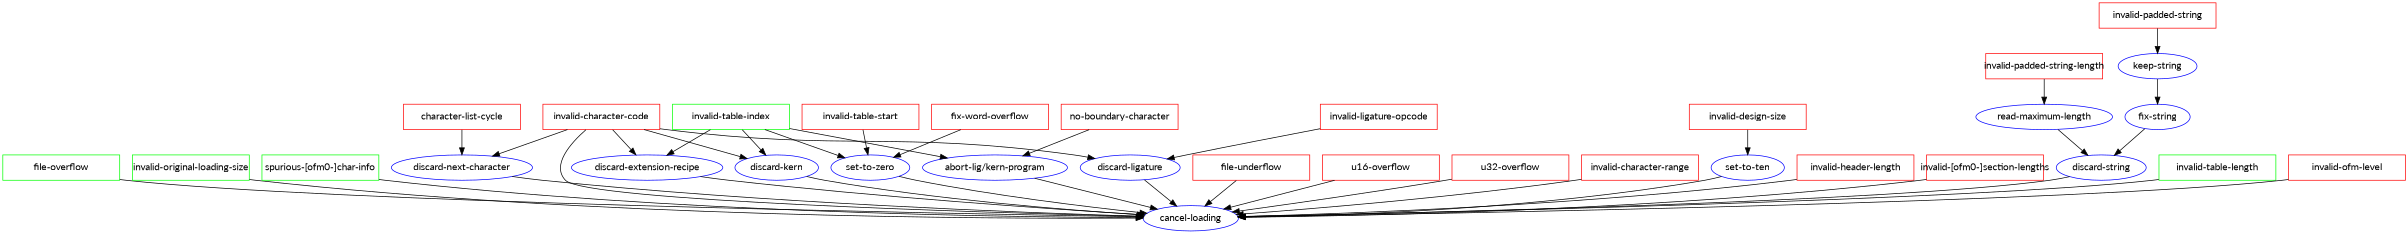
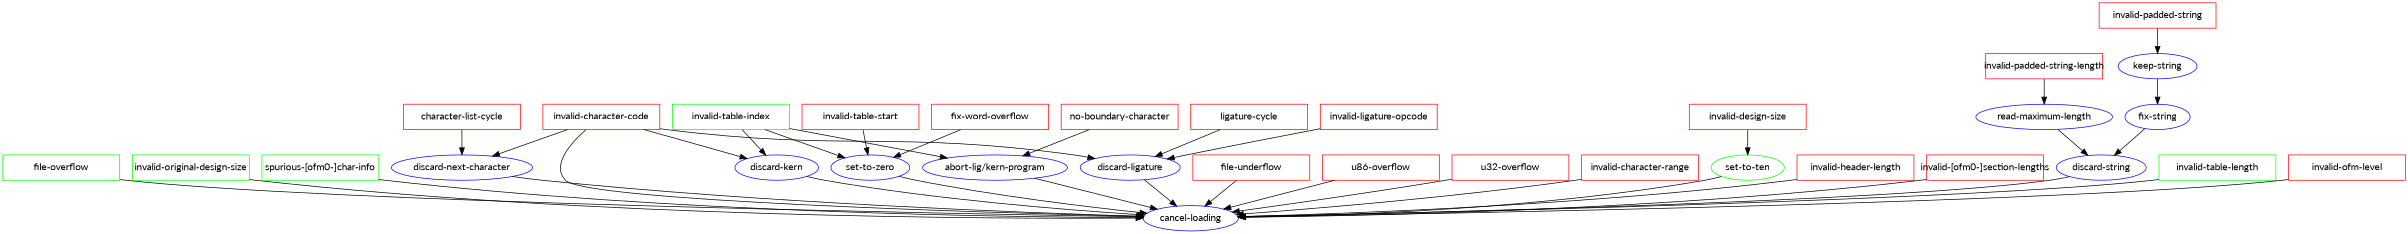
  strict digraph {
    fontname=Lato
    rankdir=TB
    node [color=red fixedsize=true fontname=Lato shape=box]
    edge [fontname=Lato]
    "file-overflow" [color=green width=2.3]
    "cancel-loading" [color=blue shape=ellipse fixedsize=""]
-   "invalid-original-design-size" [color=green width=2.3 label="invalid-original-loading-size"]
+   "invalid-original-design-size" [color=green width=2.3]
    "spurious-[ofm0-]char-info" [color=green width=2.3]
    "character-list-cycle" [width=2.3]
    "discard-next-character" [color=blue shape=ellipse fixedsize=""]
    "file-underflow" [width=2.3]
-   "u16-overflow" [width=2.3]
+   "u16-overflow" [width=2.3 label="u86-overflow"]
    "u32-overflow" [width=2.3]
    "fix-word-overflow" [width=2.3]
    "set-to-zero" [color=blue shape=ellipse fixedsize=""]
    "invalid-padded-string" [width=2.3]
    "keep-string" [color=blue shape=ellipse fixedsize=""]
    "fix-string" [color=blue shape=ellipse fixedsize=""]
    "invalid-character-code" [width=2.3]
-   "discard-extension-recipe" [color=blue shape=ellipse fixedsize=""]
    "discard-kern" [color=blue shape=ellipse fixedsize=""]
    "discard-ligature" [color=blue shape=ellipse fixedsize=""]
    "invalid-character-range" [width=2.3]
    "invalid-design-size" [width=2.3]
-   "set-to-ten" [color=blue shape=ellipse fixedsize=""]
+   "set-to-ten" [color=green shape=ellipse fixedsize=""]
    "invalid-header-length" [width=2.3]
    "invalid-ligature-opcode" [width=2.3]
    "invalid-[ofm0-]section-lengths" [width=2.3]
    "invalid-padded-string-length" [width=2.3]
    "read-maximum-length" [color=blue shape=ellipse fixedsize=""]
    "discard-string" [color=blue shape=ellipse fixedsize=""]
    "invalid-table-index" [color=green width=2.3]
    "abort-lig/kern-program" [color=blue shape=ellipse fixedsize=""]
    "invalid-table-length" [color=green width=2.3]
    "invalid-table-start" [width=2.3]
+   "ligature-cycle" [width=2.3]
    "no-boundary-character" [width=2.3]
    "invalid-ofm-level" [width=2.3]
    "file-overflow" -> "cancel-loading"
    "invalid-original-design-size" -> "cancel-loading"
    "spurious-[ofm0-]char-info" -> "cancel-loading"
    "character-list-cycle" -> "discard-next-character"
    "discard-next-character" -> "cancel-loading"
    "file-underflow" -> "cancel-loading"
    "u16-overflow" -> "cancel-loading"
    "u32-overflow" -> "cancel-loading"
    "fix-word-overflow" -> "set-to-zero"
    "set-to-zero" -> "cancel-loading"
    "invalid-padded-string" -> "keep-string"
    "keep-string" -> "fix-string"
    "fix-string" -> "discard-string"
    "invalid-character-code" -> "cancel-loading"
    "invalid-character-code" -> "discard-next-character"
-   "invalid-character-code" -> "discard-extension-recipe"
    "invalid-character-code" -> "discard-kern"
    "invalid-character-code" -> "discard-ligature"
-   "discard-extension-recipe" -> "cancel-loading"
    "discard-kern" -> "cancel-loading"
    "discard-ligature" -> "cancel-loading"
    "invalid-character-range" -> "cancel-loading"
    "invalid-design-size" -> "set-to-ten"
    "set-to-ten" -> "cancel-loading"
    "invalid-header-length" -> "cancel-loading"
    "invalid-ligature-opcode" -> "discard-ligature"
    "invalid-[ofm0-]section-lengths" -> "cancel-loading"
    "invalid-padded-string-length" -> "read-maximum-length"
    "read-maximum-length" -> "discard-string"
    "discard-string" -> "cancel-loading"
    "invalid-table-index" -> "set-to-zero"
-   "invalid-table-index" -> "discard-extension-recipe"
    "invalid-table-index" -> "discard-kern"
    "invalid-table-index" -> "abort-lig/kern-program"
    "abort-lig/kern-program" -> "cancel-loading"
    "invalid-table-length" -> "cancel-loading"
    "invalid-table-start" -> "set-to-zero"
+   "ligature-cycle" -> "discard-ligature"
    "no-boundary-character" -> "abort-lig/kern-program"
    "invalid-ofm-level" -> "cancel-loading"
  }
